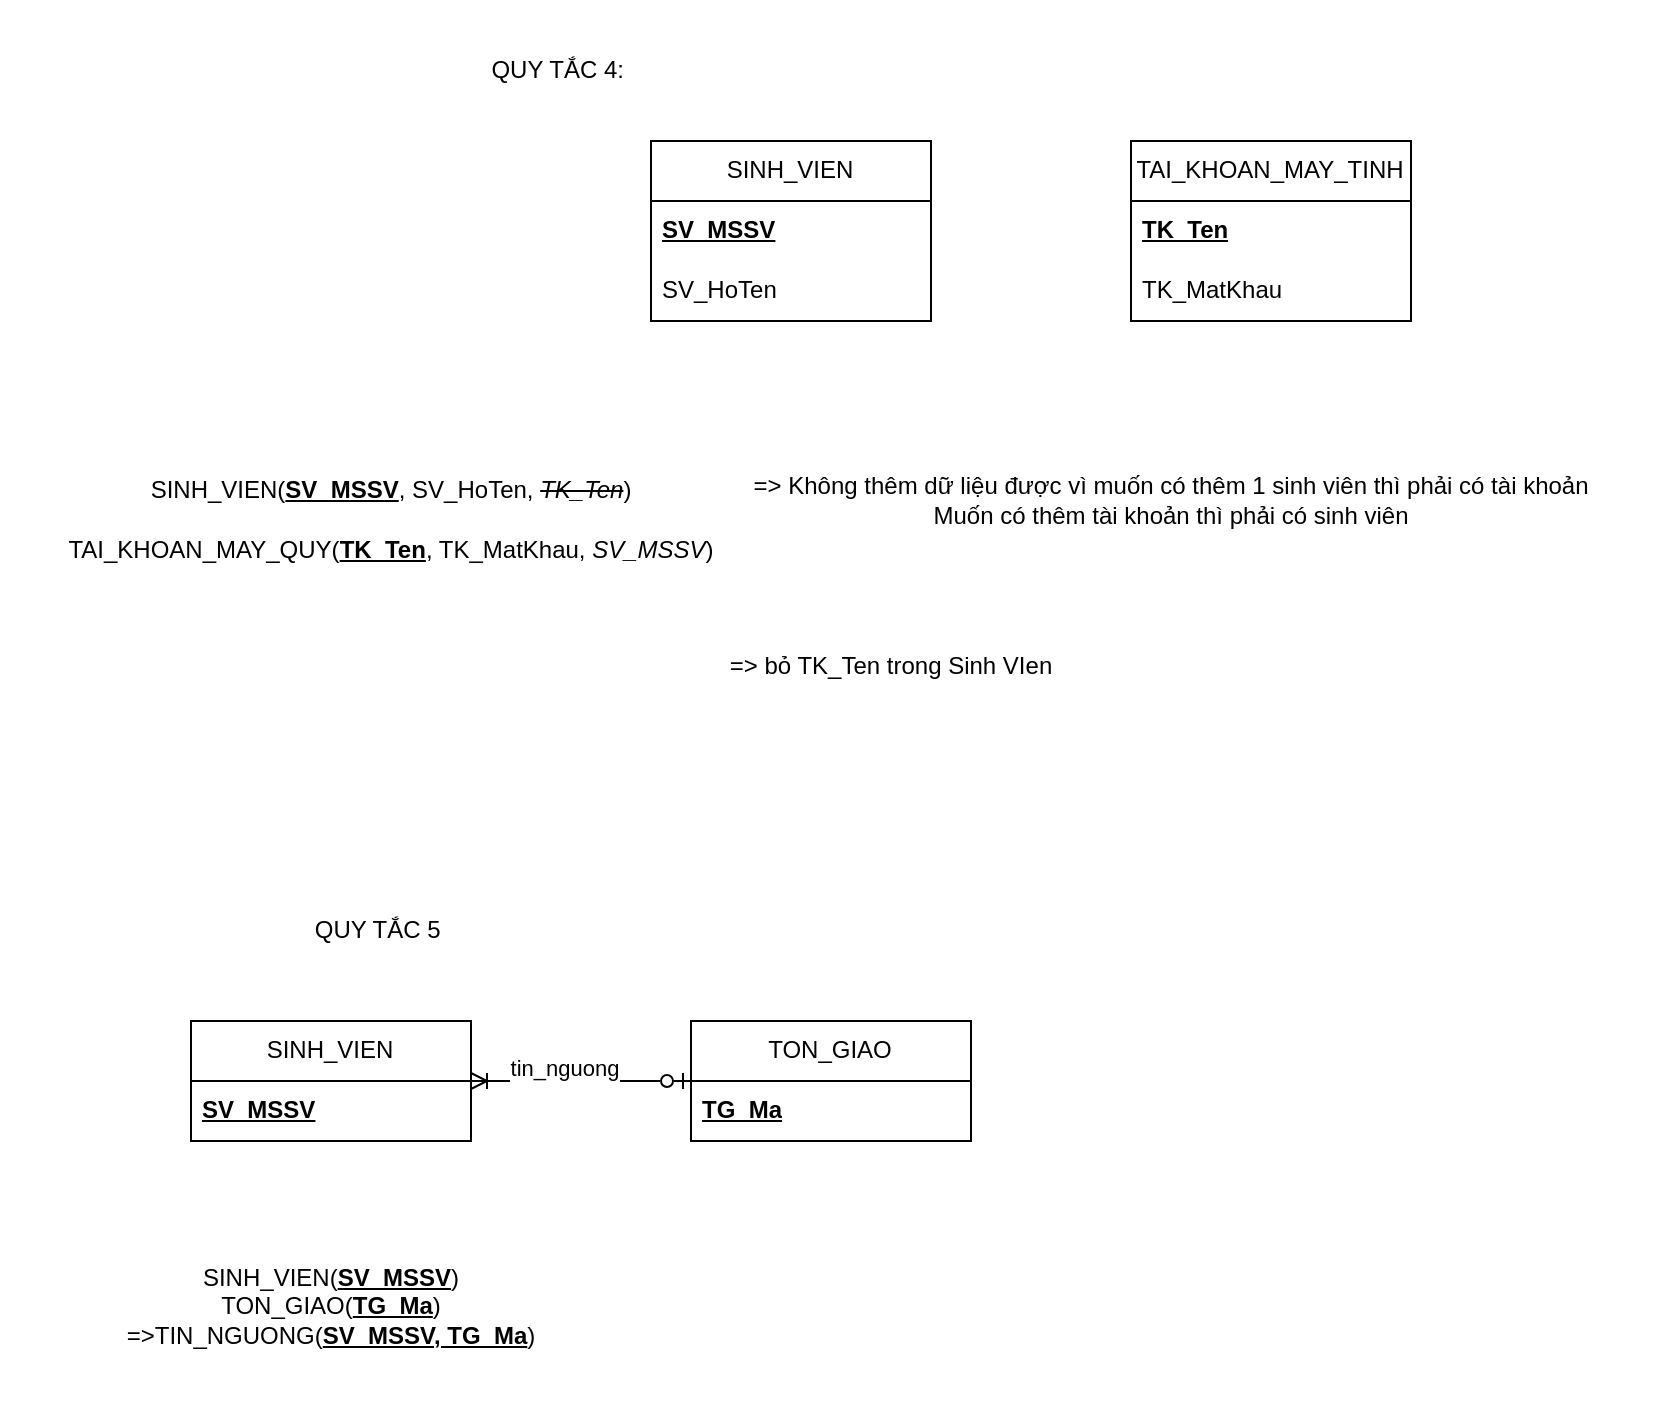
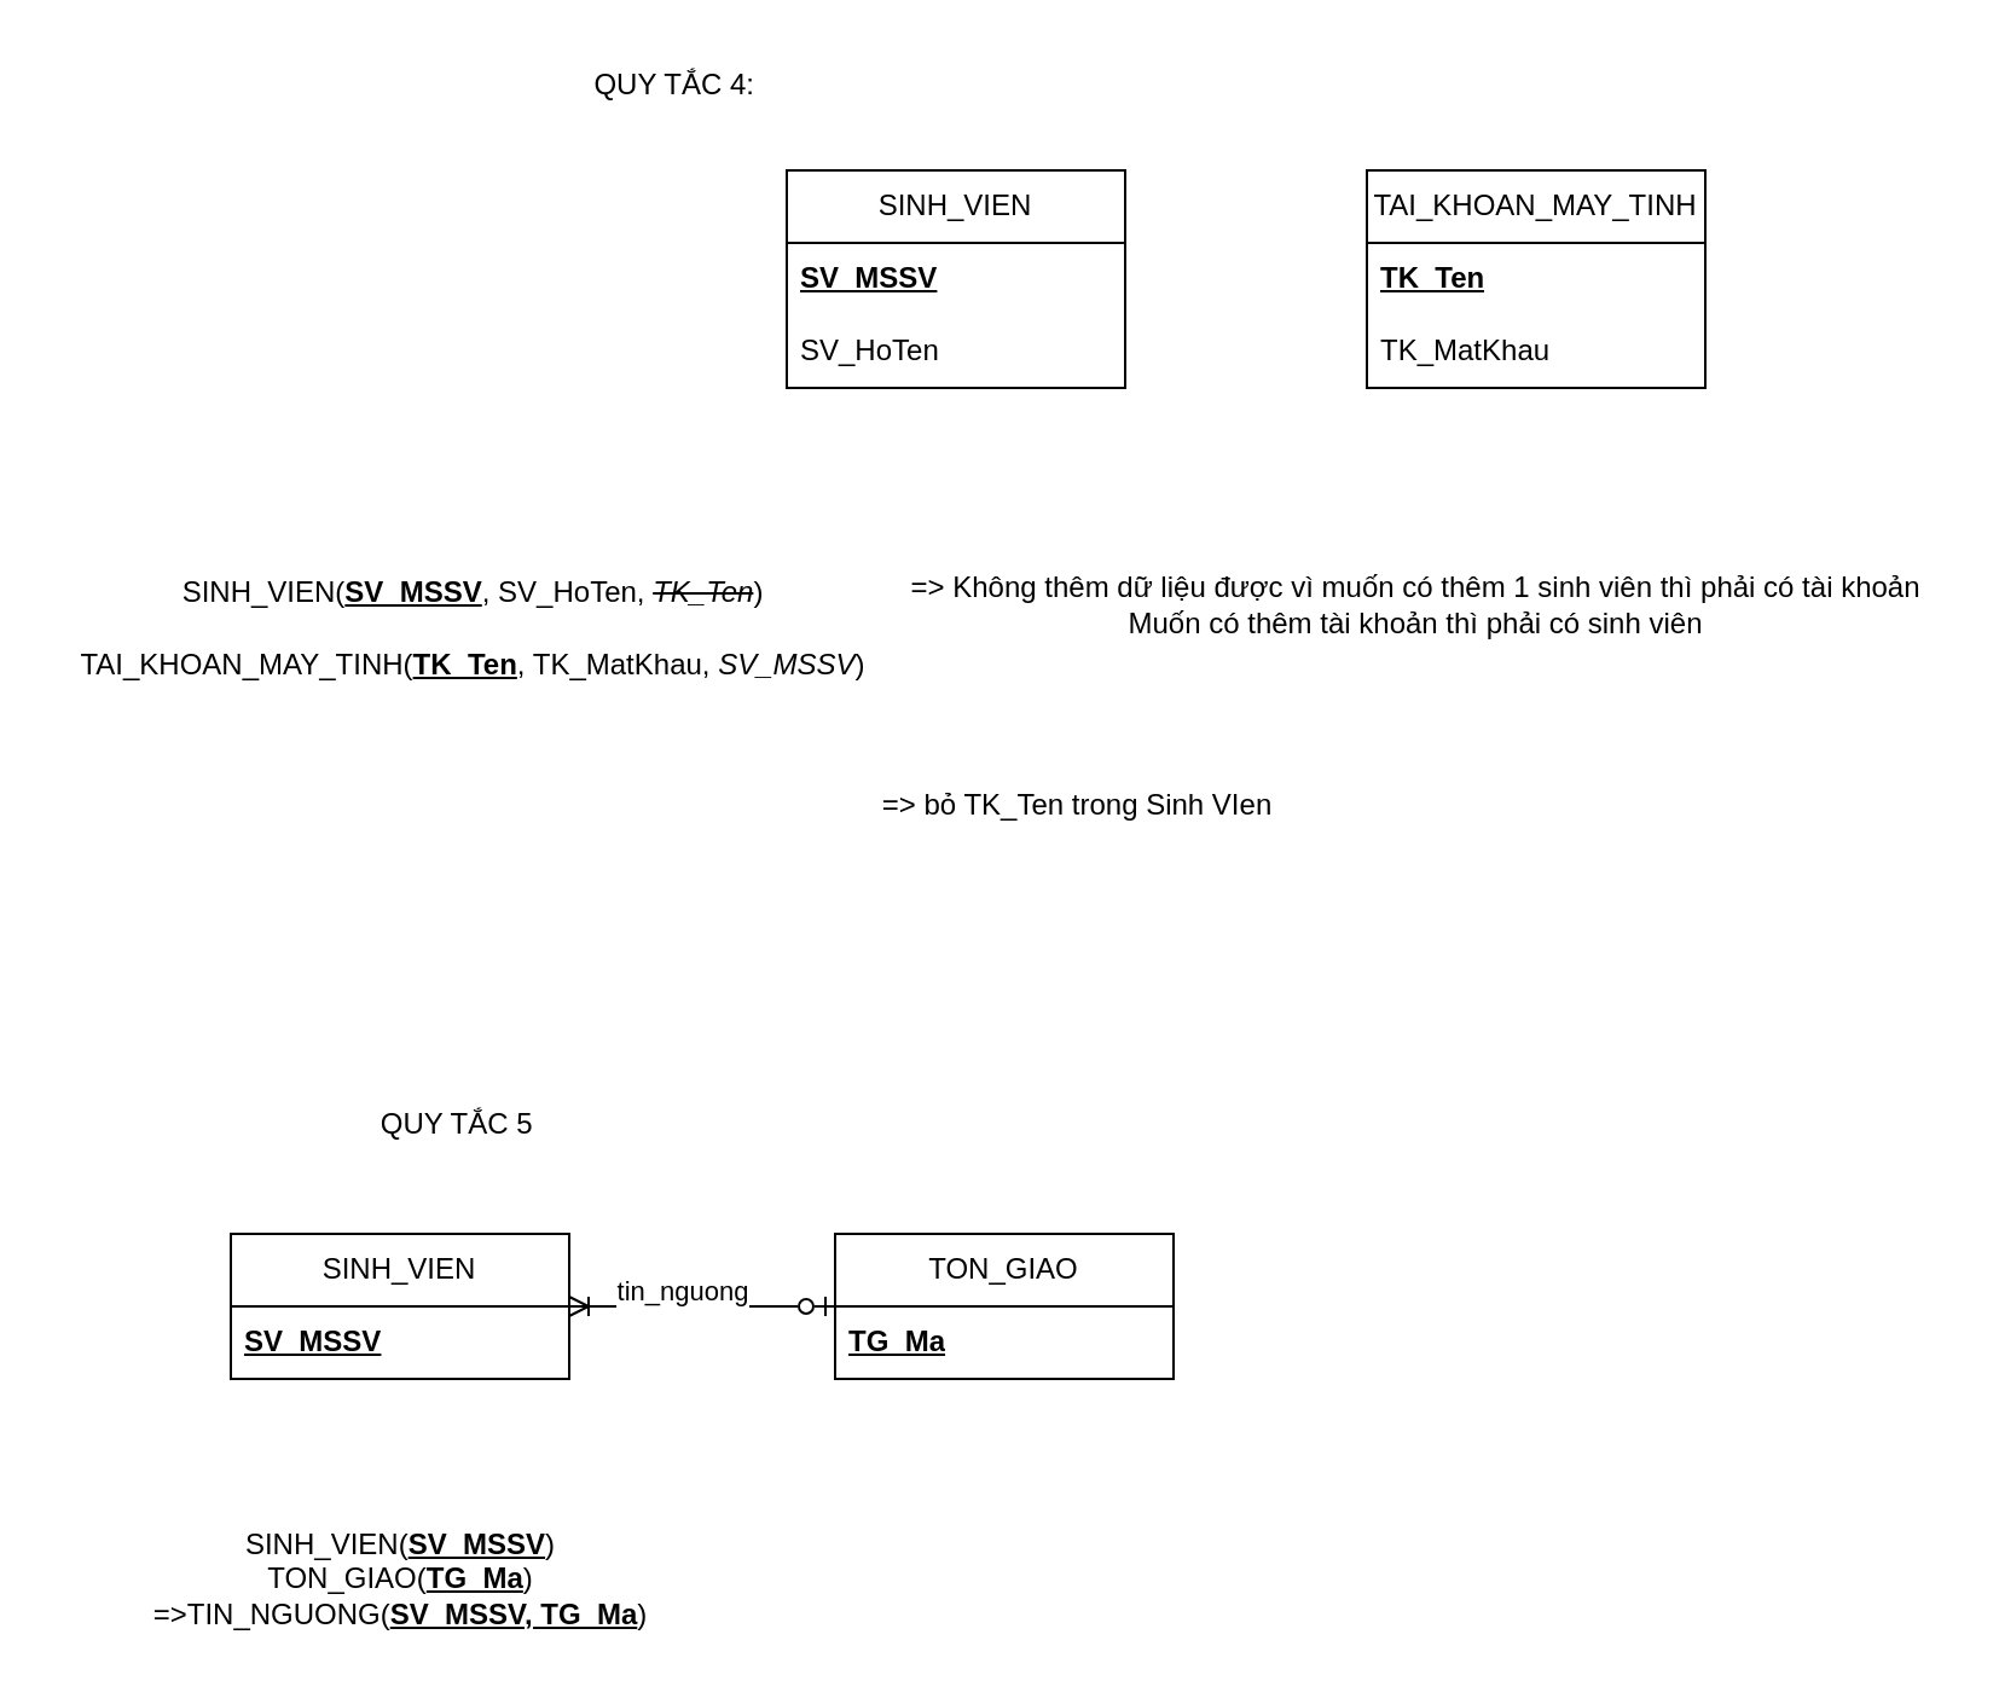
  <mxCell id="0" />
  <mxCell id="1" parent="0" />
  <mxCell id="2" value="SINH_VIEN" style="swimlane;fontStyle=0;childLayout=stackLayout;horizontal=1;startSize=30;horizontalStack=0;resizeParent=1;resizeParentMax=0;resizeLast=0;collapsible=1;marginBottom=0;whiteSpace=wrap;html=1;" vertex="1" parent="1"><mxGeometry x="325" y="70" width="140" height="90" as="geometry" /></mxCell>
  <mxCell id="3" value="&lt;u&gt;&lt;b&gt;SV_MSSV&lt;/b&gt;&lt;/u&gt;" style="text;strokeColor=none;fillColor=none;align=left;verticalAlign=middle;spacingLeft=4;spacingRight=4;overflow=hidden;points=[[0,0.5],[1,0.5]];portConstraint=eastwest;rotatable=0;whiteSpace=wrap;html=1;" vertex="1" parent="2"><mxGeometry y="30" width="140" height="30" as="geometry" /></mxCell>
  <mxCell id="4" value="SV_HoTen" style="text;strokeColor=none;fillColor=none;align=left;verticalAlign=middle;spacingLeft=4;spacingRight=4;overflow=hidden;points=[[0,0.5],[1,0.5]];portConstraint=eastwest;rotatable=0;whiteSpace=wrap;html=1;" vertex="1" parent="2"><mxGeometry y="60" width="140" height="30" as="geometry" /></mxCell>
  <mxCell id="5" value="TAI_KHOAN_MAY_TINH" style="swimlane;fontStyle=0;childLayout=stackLayout;horizontal=1;startSize=30;horizontalStack=0;resizeParent=1;resizeParentMax=0;resizeLast=0;collapsible=1;marginBottom=0;whiteSpace=wrap;html=1;" vertex="1" parent="1"><mxGeometry x="565" y="70" width="140" height="90" as="geometry" /></mxCell>
  <mxCell id="6" value="&lt;u&gt;&lt;b&gt;TK_Ten&lt;/b&gt;&lt;/u&gt;" style="text;strokeColor=none;fillColor=none;align=left;verticalAlign=middle;spacingLeft=4;spacingRight=4;overflow=hidden;points=[[0,0.5],[1,0.5]];portConstraint=eastwest;rotatable=0;whiteSpace=wrap;html=1;" vertex="1" parent="5"><mxGeometry y="30" width="140" height="30" as="geometry" /></mxCell>
  <mxCell id="7" value="TK_MatKhau" style="text;strokeColor=none;fillColor=none;align=left;verticalAlign=middle;spacingLeft=4;spacingRight=4;overflow=hidden;points=[[0,0.5],[1,0.5]];portConstraint=eastwest;rotatable=0;whiteSpace=wrap;html=1;" vertex="1" parent="5"><mxGeometry y="60" width="140" height="30" as="geometry" /></mxCell>
  <mxCell id="8" value="QUY TẮC 4:&amp;nbsp;" style="text;html=1;align=center;verticalAlign=middle;resizable=0;points=[];autosize=1;strokeColor=none;fillColor=none;" vertex="1" parent="1"><mxGeometry x="235" y="20" width="90" height="30" as="geometry" /></mxCell>
  <mxCell id="9" value="SINH_VIEN(&lt;b&gt;&lt;u&gt;SV_MSSV&lt;/u&gt;&lt;/b&gt;, SV_HoTen, &lt;i&gt;&lt;strike&gt;TK_Ten&lt;/strike&gt;&lt;/i&gt;)" style="text;html=1;align=center;verticalAlign=middle;resizable=0;points=[];autosize=1;strokeColor=none;fillColor=none;" vertex="1" parent="1"><mxGeometry x="65" y="230" width="260" height="30" as="geometry" /></mxCell>
- <mxCell id="10" value="TAI_KHOAN_MAY_QUY(&lt;b&gt;&lt;u&gt;TK_Ten&lt;/u&gt;&lt;/b&gt;, TK_MatKhau, &lt;i&gt;SV_MSSV&lt;/i&gt;)" style="text;html=1;align=center;verticalAlign=middle;resizable=0;points=[];autosize=1;strokeColor=none;fillColor=none;" vertex="1" parent="1"><mxGeometry x="20" y="260" width="350" height="30" as="geometry" /></mxCell>
+ <mxCell id="10" value="TAI_KHOAN_MAY_TINH(&lt;b&gt;&lt;u&gt;TK_Ten&lt;/u&gt;&lt;/b&gt;, TK_MatKhau, &lt;i&gt;SV_MSSV&lt;/i&gt;)" style="text;html=1;align=center;verticalAlign=middle;resizable=0;points=[];autosize=1;strokeColor=none;fillColor=none;" vertex="1" parent="1"><mxGeometry x="20" y="260" width="350" height="30" as="geometry" /></mxCell>
  <mxCell id="11" value="=&amp;gt; Không thêm dữ liệu được vì muốn có thêm 1 sinh viên thì phải có tài khoản&lt;br&gt;Muốn có thêm tài khoản thì phải có sinh viên" style="text;html=1;align=center;verticalAlign=middle;resizable=0;points=[];autosize=1;strokeColor=none;fillColor=none;" vertex="1" parent="1"><mxGeometry x="365" y="230" width="440" height="40" as="geometry" /></mxCell>
  <mxCell id="12" value="=&amp;gt; bỏ TK_Ten trong Sinh VIen" style="text;html=1;align=center;verticalAlign=middle;resizable=0;points=[];autosize=1;strokeColor=none;fillColor=none;" vertex="1" parent="1"><mxGeometry x="355" y="318" width="180" height="30" as="geometry" /></mxCell>
  <mxCell id="13" value="QUY TẮC 5&amp;nbsp;" style="text;html=1;align=center;verticalAlign=middle;resizable=0;points=[];autosize=1;strokeColor=none;fillColor=none;" vertex="1" parent="1"><mxGeometry x="145" y="450" width="90" height="30" as="geometry" /></mxCell>
  <mxCell id="14" value="TON_GIAO" style="swimlane;fontStyle=0;childLayout=stackLayout;horizontal=1;startSize=30;horizontalStack=0;resizeParent=1;resizeParentMax=0;resizeLast=0;collapsible=1;marginBottom=0;whiteSpace=wrap;html=1;" vertex="1" parent="1"><mxGeometry x="345" y="510" width="140" height="60" as="geometry" /></mxCell>
  <mxCell id="15" value="&lt;b&gt;&lt;u&gt;TG_Ma&lt;/u&gt;&lt;/b&gt;" style="text;strokeColor=none;fillColor=none;align=left;verticalAlign=middle;spacingLeft=4;spacingRight=4;overflow=hidden;points=[[0,0.5],[1,0.5]];portConstraint=eastwest;rotatable=0;whiteSpace=wrap;html=1;" vertex="1" parent="14"><mxGeometry y="30" width="140" height="30" as="geometry" /></mxCell>
  <mxCell id="16" style="edgeStyle=orthogonalEdgeStyle;rounded=0;orthogonalLoop=1;jettySize=auto;html=1;entryX=0;entryY=0.5;entryDx=0;entryDy=0;startArrow=ERoneToMany;startFill=0;endArrow=ERzeroToOne;endFill=0;" edge="1" parent="1" source="18" target="14"><mxGeometry relative="1" as="geometry" /></mxCell>
  <mxCell id="17" value="tin_nguong&lt;div&gt;&lt;br&gt;&lt;/div&gt;" style="edgeLabel;html=1;align=center;verticalAlign=middle;resizable=0;points=[];" vertex="1" connectable="0" parent="16"><mxGeometry x="-0.167" relative="1" as="geometry"><mxPoint as="offset" /></mxGeometry></mxCell>
  <mxCell id="18" value="SINH_VIEN" style="swimlane;fontStyle=0;childLayout=stackLayout;horizontal=1;startSize=30;horizontalStack=0;resizeParent=1;resizeParentMax=0;resizeLast=0;collapsible=1;marginBottom=0;whiteSpace=wrap;html=1;" vertex="1" parent="1"><mxGeometry x="95" y="510" width="140" height="60" as="geometry" /></mxCell>
  <mxCell id="19" value="&lt;u&gt;&lt;b&gt;SV_MSSV&lt;/b&gt;&lt;/u&gt;" style="text;strokeColor=none;fillColor=none;align=left;verticalAlign=middle;spacingLeft=4;spacingRight=4;overflow=hidden;points=[[0,0.5],[1,0.5]];portConstraint=eastwest;rotatable=0;whiteSpace=wrap;html=1;" vertex="1" parent="18"><mxGeometry y="30" width="140" height="30" as="geometry" /></mxCell>
  <mxCell id="20" value="SINH_VIEN(&lt;b&gt;&lt;u&gt;SV_MSSV&lt;/u&gt;&lt;/b&gt;)&lt;div&gt;TON_GIAO(&lt;b&gt;&lt;u&gt;TG_Ma&lt;/u&gt;&lt;/b&gt;)&lt;/div&gt;&lt;div&gt;=&amp;gt;TIN_NGUONG(&lt;b style=&quot;text-decoration-line: underline;&quot;&gt;SV_MSSV, TG_Ma&lt;/b&gt;)&lt;/div&gt;" style="text;html=1;align=center;verticalAlign=middle;resizable=0;points=[];autosize=1;strokeColor=none;fillColor=none;" vertex="1" parent="1"><mxGeometry x="50" y="623" width="230" height="60" as="geometry" /></mxCell>
